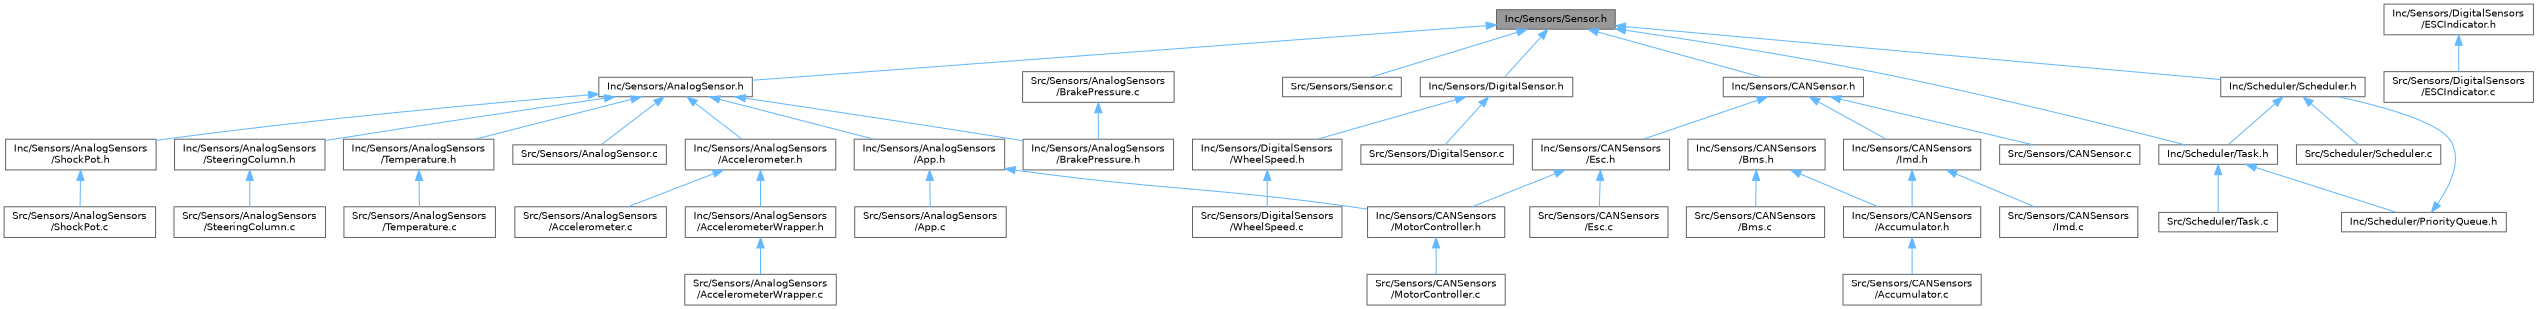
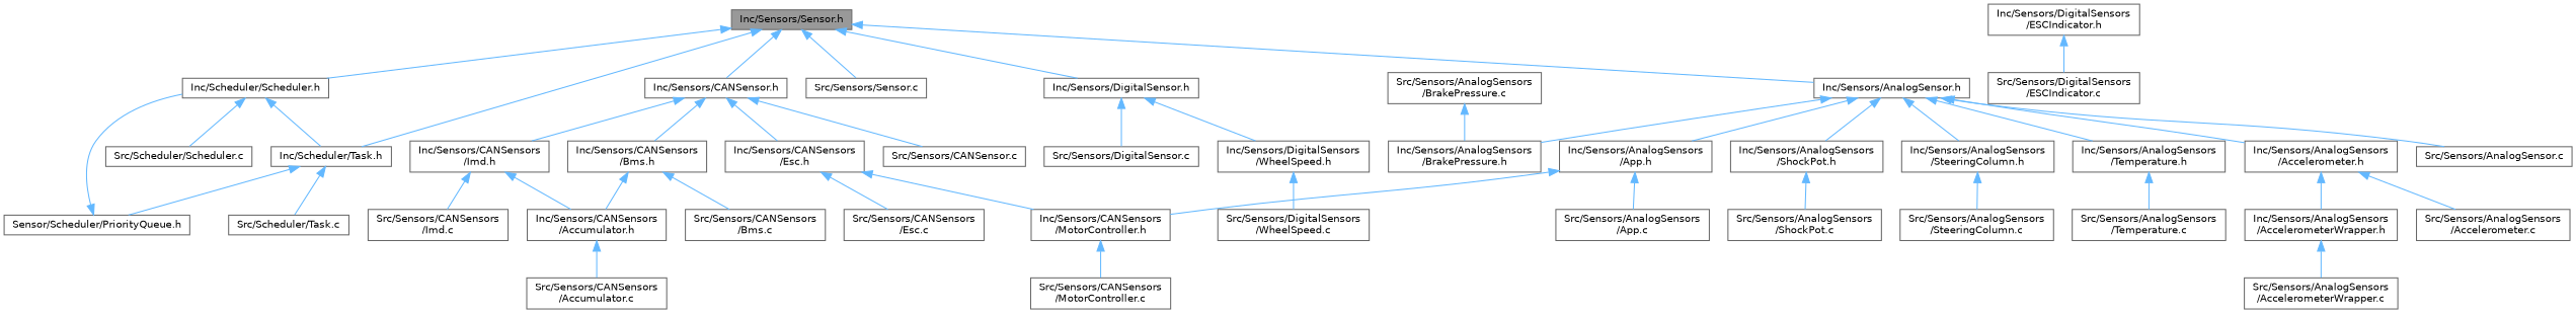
  digraph {
    node [color=grey40 fillcolor=white fontname=Helvetica fontsize=10 shape=box style=filled]
    edge [color=steelblue1 dir=back fontname=Helvetica fontsize=10 labelfontname=Helvetica labelfontsize=10 style=solid]
    n1 [color=gray40 fillcolor=grey60 fontcolor=black height=0.2 label="Inc/Sensors/Sensor.h" width=0.4]
    n2 [height=0.2 label="Inc/Scheduler/Scheduler.h" width=0.4]
    n3 [height=0.2 label="Inc/Scheduler/Task.h" width=0.4]
    n4 [height=0.2 label="Inc/Sensors/AnalogSensor.h" width=0.4]
    n5 [height=0.2 label="Inc/Sensors/CANSensor.h" width=0.4]
    n6 [height=0.2 label="Inc/Sensors/DigitalSensor.h" width=0.4]
    n7 [height=0.2 label="Src/Sensors/Sensor.c" width=0.4]
    n8 [height=0.2 label="Src/Scheduler/Scheduler.c" width=0.4]
-   n9 [height=0.2 label="Inc/Scheduler/PriorityQueue.h" width=0.4]
+   n9 [height=0.2 label="Sensor/Scheduler/PriorityQueue.h" width=0.4]
    n10 [height=0.2 label="Src/Scheduler/Task.c" width=0.4]
    n11 [height=0.2 label="Inc/Sensors/AnalogSensors\l/Accelerometer.h" width=0.4]
    n12 [height=0.2 label="Inc/Sensors/AnalogSensors\l/App.h" width=0.4]
    n13 [height=0.2 label="Inc/Sensors/AnalogSensors\l/BrakePressure.h" width=0.4]
    n14 [height=0.2 label="Inc/Sensors/AnalogSensors\l/ShockPot.h" width=0.4]
    n15 [height=0.2 label="Inc/Sensors/AnalogSensors\l/SteeringColumn.h" width=0.4]
    n16 [height=0.2 label="Inc/Sensors/AnalogSensors\l/Temperature.h" width=0.4]
    n17 [height=0.2 label="Src/Sensors/AnalogSensor.c" width=0.4]
    n18 [height=0.2 label="Inc/Sensors/CANSensors\l/Bms.h" width=0.4]
    n19 [height=0.2 label="Inc/Sensors/CANSensors\l/Esc.h" width=0.4]
    n20 [height=0.2 label="Inc/Sensors/CANSensors\l/Imd.h" width=0.4]
    n21 [height=0.2 label="Src/Sensors/CANSensor.c" width=0.4]
    n22 [height=0.2 label="Inc/Sensors/DigitalSensors\l/WheelSpeed.h" width=0.4]
    n23 [height=0.2 label="Src/Sensors/DigitalSensor.c" width=0.4]
    n24 [height=0.2 label="Inc/Sensors/AnalogSensors\l/AccelerometerWrapper.h" width=0.4]
    n25 [height=0.2 label="Src/Sensors/AnalogSensors\l/Accelerometer.c" width=0.4]
    n26 [height=0.2 label="Inc/Sensors/CANSensors\l/MotorController.h" width=0.4]
    n27 [height=0.2 label="Src/Sensors/AnalogSensors\l/App.c" width=0.4]
    n28 [height=0.2 label="Src/Sensors/AnalogSensors\l/ShockPot.c" width=0.4]
    n29 [height=0.2 label="Src/Sensors/AnalogSensors\l/SteeringColumn.c" width=0.4]
    n30 [height=0.2 label="Src/Sensors/AnalogSensors\l/Temperature.c" width=0.4]
    n31 [height=0.2 label="Src/Sensors/AnalogSensors\l/AccelerometerWrapper.c" width=0.4]
    n32 [height=0.2 label="Src/Sensors/CANSensors\l/MotorController.c" width=0.4]
    n33 [height=0.2 label="Src/Sensors/AnalogSensors\l/BrakePressure.c" width=0.4]
    n34 [height=0.2 label="Inc/Sensors/CANSensors\l/Accumulator.h" width=0.4]
    n35 [height=0.2 label="Src/Sensors/CANSensors\l/Bms.c" width=0.4]
    n36 [height=0.2 label="Src/Sensors/CANSensors\l/Esc.c" width=0.4]
    n37 [height=0.2 label="Src/Sensors/CANSensors\l/Imd.c" width=0.4]
    n38 [height=0.2 label="Src/Sensors/CANSensors\l/Accumulator.c" width=0.4]
    n39 [height=0.2 label="Inc/Sensors/DigitalSensors\l/ESCIndicator.h" width=0.4]
    n40 [height=0.2 label="Src/Sensors/DigitalSensors\l/ESCIndicator.c" width=0.4]
    n41 [height=0.2 label="Src/Sensors/DigitalSensors\l/WheelSpeed.c" width=0.4]
    n1 -> n2
    n1 -> n3
    n1 -> n4
    n1 -> n5
    n1 -> n6
    n1 -> n7
    n2 -> n3
    n2 -> n8
    n3 -> n9
    n3 -> n10
    n4 -> n11
    n4 -> n12
    n4 -> n13
    n4 -> n14
    n4 -> n15
    n4 -> n16
    n4 -> n17
+   n5 -> n18
    n5 -> n19
    n5 -> n20
    n5 -> n21
    n6 -> n22
    n6 -> n23
    n9 -> n2
    n11 -> n24
    n11 -> n25
    n12 -> n26
    n12 -> n27
    n14 -> n28
    n15 -> n29
    n16 -> n30
    n18 -> n34
    n18 -> n35
    n19 -> n26
    n19 -> n36
    n20 -> n34
    n20 -> n37
    n22 -> n41
    n24 -> n31
    n26 -> n32
    n33 -> n13
    n34 -> n38
    n39 -> n40
  }
